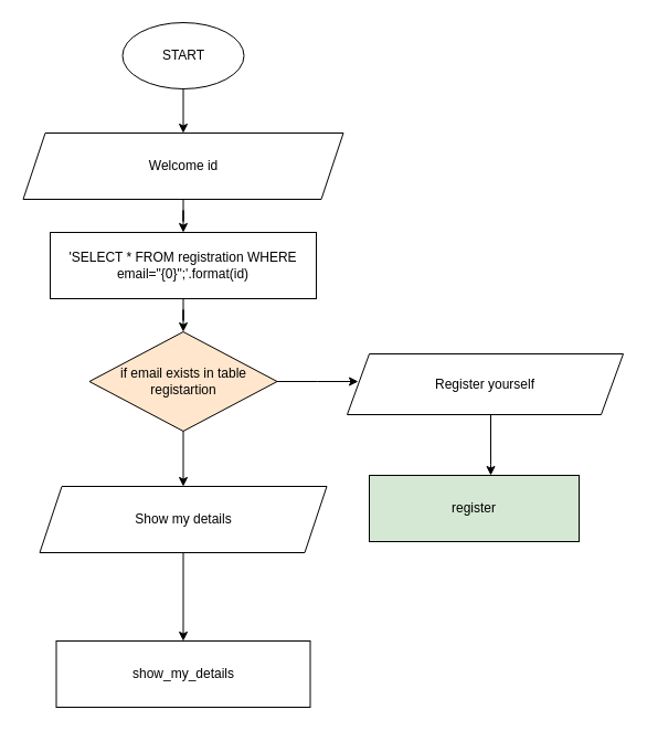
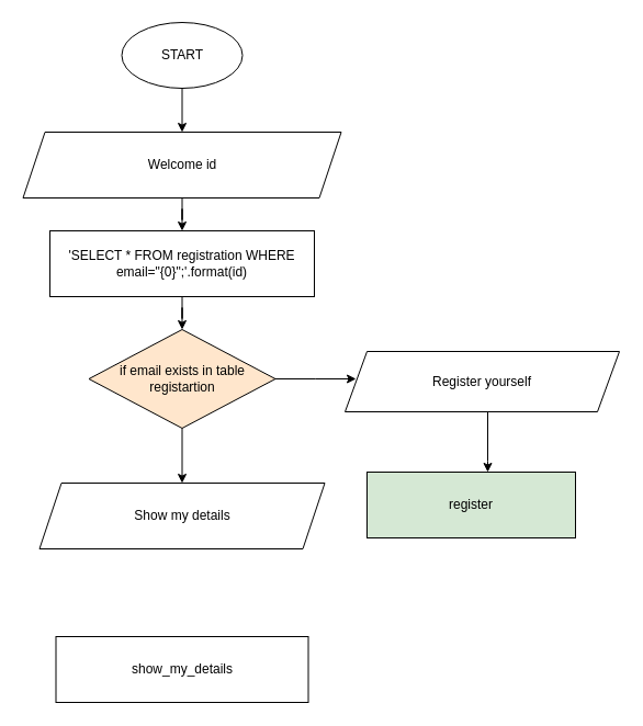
  <mxCell id="0" />
  <mxCell id="1" parent="0" />
  <mxCell id="2" value="" style="edgeStyle=orthogonalEdgeStyle;rounded=0;orthogonalLoop=1;jettySize=auto;html=1;" edge="1" parent="1" source="3" target="7"><mxGeometry relative="1" as="geometry" /></mxCell>
  <mxCell id="3" value="START" style="ellipse;whiteSpace=wrap;html=1;" vertex="1" parent="1"><mxGeometry x="110.5" y="20" width="110" height="60" as="geometry" /></mxCell>
  <mxCell id="4" style="edgeStyle=orthogonalEdgeStyle;rounded=0;orthogonalLoop=1;jettySize=auto;html=1;entryX=0.5;entryY=0;entryDx=0;entryDy=0;" edge="1" parent="1" source="5" target="10"><mxGeometry relative="1" as="geometry" /></mxCell>
  <mxCell id="5" value="'SELECT * FROM registration WHERE email=&quot;{0}&quot;;'.format(id)" style="rounded=0;whiteSpace=wrap;html=1;" vertex="1" parent="1"><mxGeometry x="45" y="210" width="241" height="60" as="geometry" /></mxCell>
  <mxCell id="6" style="edgeStyle=orthogonalEdgeStyle;rounded=0;orthogonalLoop=1;jettySize=auto;html=1;entryX=0.5;entryY=0;entryDx=0;entryDy=0;" edge="1" parent="1" source="7" target="5"><mxGeometry relative="1" as="geometry" /></mxCell>
  <mxCell id="7" value="Welcome id" style="shape=parallelogram;perimeter=parallelogramPerimeter;whiteSpace=wrap;html=1;fixedSize=1;" vertex="1" parent="1"><mxGeometry x="20.5" y="120" width="290" height="60" as="geometry" /></mxCell>
  <mxCell id="8" style="edgeStyle=orthogonalEdgeStyle;rounded=0;orthogonalLoop=1;jettySize=auto;html=1;entryX=0.5;entryY=0;entryDx=0;entryDy=0;" edge="1" parent="1" source="10" target="15"><mxGeometry relative="1" as="geometry" /></mxCell>
  <mxCell id="9" value="" style="edgeStyle=orthogonalEdgeStyle;rounded=0;orthogonalLoop=1;jettySize=auto;html=1;" edge="1" parent="1" source="10"><mxGeometry relative="1" as="geometry"><mxPoint x="324" y="345" as="targetPoint" /></mxGeometry></mxCell>
  <mxCell id="10" value="if email exists in table registartion" style="rhombus;whiteSpace=wrap;html=1;fillColor=#ffe6cc;" vertex="1" parent="1"><mxGeometry x="80.5" y="300" width="170" height="90" as="geometry" /></mxCell>
  <mxCell id="11" value="" style="edgeStyle=orthogonalEdgeStyle;rounded=0;orthogonalLoop=1;jettySize=auto;html=1;" edge="1" parent="1" source="12" target="13"><mxGeometry relative="1" as="geometry"><Array as="points"><mxPoint x="444" y="420" /><mxPoint x="444" y="420" /></Array></mxGeometry></mxCell>
  <mxCell id="12" value="Register yourself" style="shape=parallelogram;perimeter=parallelogramPerimeter;whiteSpace=wrap;html=1;fixedSize=1;" vertex="1" parent="1"><mxGeometry x="314" y="320" width="250" height="55" as="geometry" /></mxCell>
  <mxCell id="13" value="register" style="rounded=0;whiteSpace=wrap;html=1;fillColor=#d5e8d4;" vertex="1" parent="1"><mxGeometry x="334" y="430" width="190" height="60" as="geometry" /></mxCell>
- <mxCell id="14" style="edgeStyle=orthogonalEdgeStyle;rounded=0;orthogonalLoop=1;jettySize=auto;html=1;" edge="1" parent="1" source="15" target="16"><mxGeometry relative="1" as="geometry"><mxPoint x="165.5" y="550" as="targetPoint" /></mxGeometry></mxCell>
  <mxCell id="15" value="Show my details" style="shape=parallelogram;perimeter=parallelogramPerimeter;whiteSpace=wrap;html=1;fixedSize=1;" vertex="1" parent="1"><mxGeometry x="35.5" y="440" width="260" height="60" as="geometry" /></mxCell>
  <mxCell id="16" value="show_my_details" style="rounded=0;whiteSpace=wrap;html=1;" vertex="1" parent="1"><mxGeometry x="50.5" y="580" width="230" height="60" as="geometry" /></mxCell>
